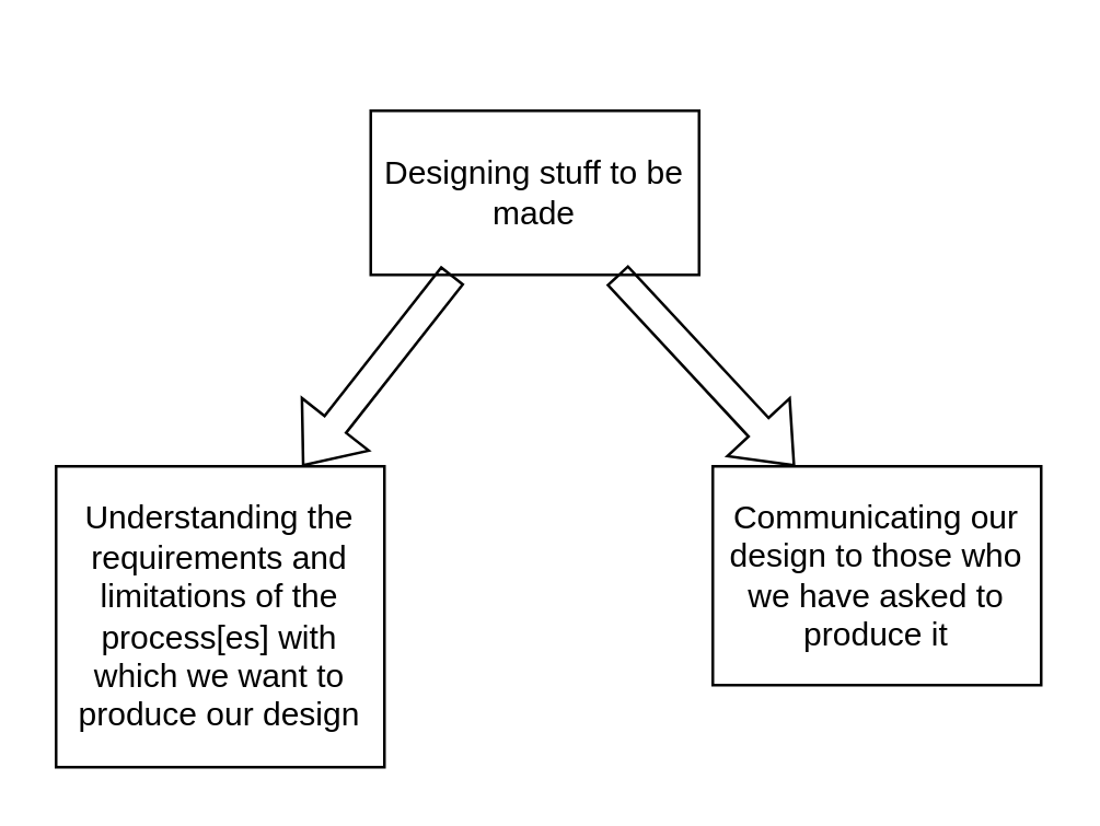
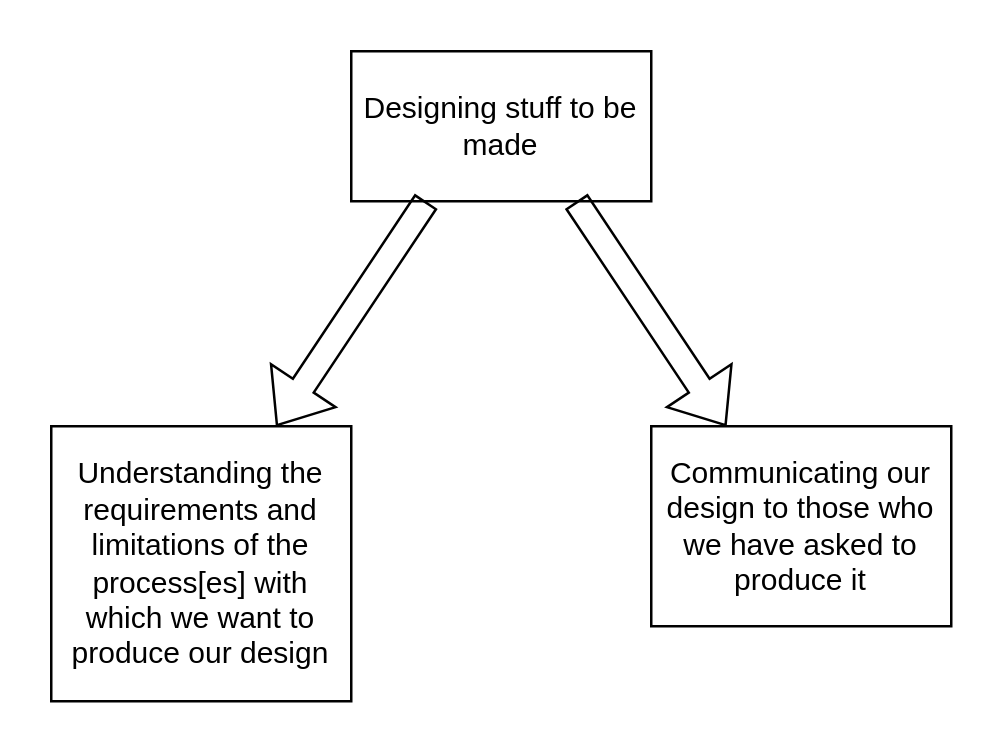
  <mxCell id="0" />
  <mxCell id="1" parent="0" />
- <mxCell id="2" value="Designing stuff to be made" style="rounded=0;whiteSpace=wrap;html=1;" vertex="1" parent="1"><mxGeometry x="135" y="40" width="120" height="60" as="geometry" /></mxCell>
+ <mxCell id="2" value="Designing stuff to be made" style="rounded=0;whiteSpace=wrap;html=1;" vertex="1" parent="1"><mxGeometry x="140" y="20" width="120" height="60" as="geometry" /></mxCell>
  <mxCell id="3" value="Understanding the requirements and limitations of the process[es] with which we want to produce our design" style="rounded=0;whiteSpace=wrap;html=1;" vertex="1" parent="1"><mxGeometry x="20" y="170" width="120" height="110" as="geometry" /></mxCell>
  <mxCell id="4" value="Communicating our design to those who we have asked to produce it" style="rounded=0;whiteSpace=wrap;html=1;" vertex="1" parent="1"><mxGeometry x="260" y="170" width="120" height="80" as="geometry" /></mxCell>
  <mxCell id="5" value="" style="shape=flexArrow;endArrow=classic;html=1;rounded=0;exitX=0.25;exitY=1;exitDx=0;exitDy=0;entryX=0.75;entryY=0;entryDx=0;entryDy=0;" edge="1" parent="1" source="2" target="3"><mxGeometry width="50" height="50" relative="1" as="geometry"><mxPoint x="180" y="190" as="sourcePoint" /><mxPoint x="230" y="140" as="targetPoint" /></mxGeometry></mxCell>
  <mxCell id="6" value="" style="shape=flexArrow;endArrow=classic;html=1;rounded=0;exitX=0.75;exitY=1;exitDx=0;exitDy=0;entryX=0.25;entryY=0;entryDx=0;entryDy=0;" edge="1" parent="1" source="2" target="4"><mxGeometry width="50" height="50" relative="1" as="geometry"><mxPoint x="180" y="190" as="sourcePoint" /><mxPoint x="230" y="140" as="targetPoint" /></mxGeometry></mxCell>
